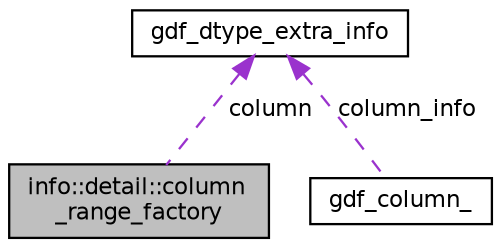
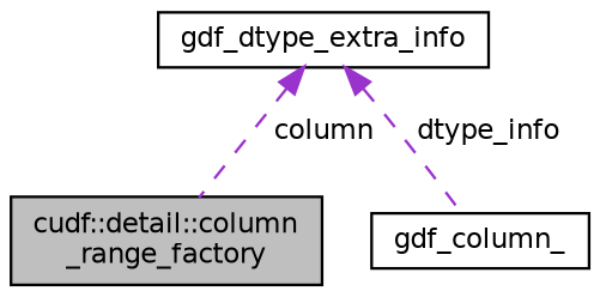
  digraph {
    node [color=black fillcolor=white fontname=Helvetica fontsize=10 shape=record style=filled]
    edge [color=darkorchid3 dir=back fontname=Helvetica fontsize=10 labelfontname=Helvetica labelfontsize=10 style=dashed]
-   n1 [fillcolor=grey75 fontcolor=black height=0.2 label="info::detail::column\l_range_factory" width=0.4]
+   n1 [fillcolor=grey75 fontcolor=black height=0.2 label="cudf::detail::column\l_range_factory" width=0.4]
    n2 [height=0.2 label=gdf_column_ width=0.4]
    n3 [height=0.2 label=gdf_dtype_extra_info width=0.4]
    n3 -> n1 [label=" column"]
-   n3 -> n2 [label=" column_info"]
+   n3 -> n2 [label=" dtype_info"]
  }
